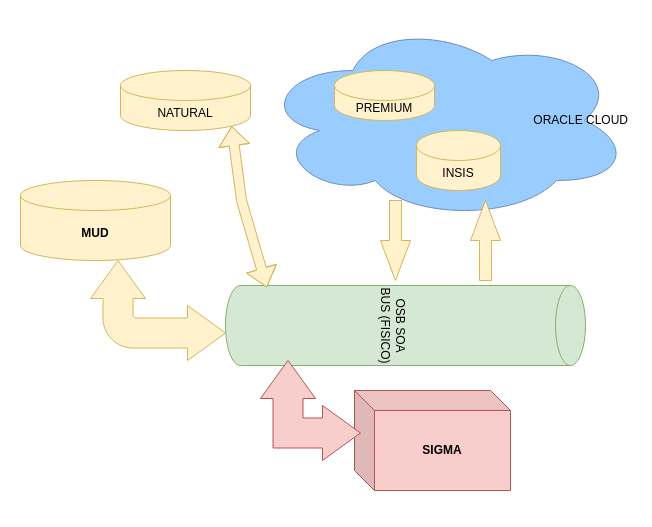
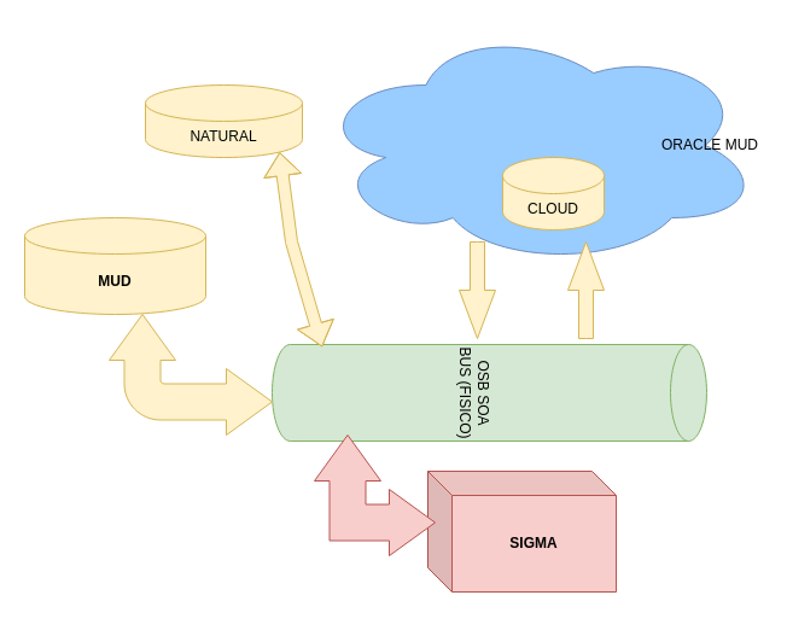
  <mxCell id="0" />
  <mxCell id="1" parent="0" />
  <mxCell id="2" value="NATURAL" style="shape=cylinder3;whiteSpace=wrap;html=1;boundedLbl=1;backgroundOutline=1;size=15;fillColor=#fff2cc;strokeColor=#d6b656;" parent="1" vertex="1"><mxGeometry x="120" y="70" width="130" height="60" as="geometry" /></mxCell>
- <mxCell id="3" value="ORACLE CLOUD" style="ellipse;shape=cloud;whiteSpace=wrap;html=1;align=right;strokeColor=#6c8ebf;fillColor=#99CCFF;" parent="1" vertex="1"><mxGeometry x="260" y="20" width="370" height="200" as="geometry" /></mxCell>
- <mxCell id="4" value="PREMIUM" style="shape=cylinder3;whiteSpace=wrap;html=1;boundedLbl=1;backgroundOutline=1;size=15;fillColor=#fff2cc;strokeColor=#d6b656;" parent="1" vertex="1"><mxGeometry x="334" y="70" width="100" height="50" as="geometry" /></mxCell>
- <mxCell id="5" value="INSIS" style="shape=cylinder3;whiteSpace=wrap;html=1;boundedLbl=1;backgroundOutline=1;size=15;fillColor=#fff2cc;strokeColor=#d6b656;" parent="1" vertex="1"><mxGeometry x="416" y="130" width="84" height="60" as="geometry" /></mxCell>
+ <mxCell id="3" value="ORACLE MUD" style="ellipse;shape=cloud;whiteSpace=wrap;html=1;align=right;strokeColor=#6c8ebf;fillColor=#99CCFF;" parent="1" vertex="1"><mxGeometry x="260" y="20" width="370" height="200" as="geometry" /></mxCell>
+ <mxCell id="5" value="CLOUD" style="shape=cylinder3;whiteSpace=wrap;html=1;boundedLbl=1;backgroundOutline=1;size=15;fillColor=#fff2cc;strokeColor=#d6b656;" parent="1" vertex="1"><mxGeometry x="416" y="130" width="84" height="60" as="geometry" /></mxCell>
  <mxCell id="6" value="OSB SOA BUS (FISICO)" style="shape=cylinder3;whiteSpace=wrap;html=1;boundedLbl=1;backgroundOutline=1;size=15;rotation=90;fillColor=#d5e8d4;strokeColor=#82b366;" parent="1" vertex="1"><mxGeometry x="365" y="145" width="80" height="360" as="geometry" /></mxCell>
  <mxCell id="7" value="&lt;b&gt;SIGMA&lt;/b&gt;" style="shape=cube;whiteSpace=wrap;html=1;boundedLbl=1;backgroundOutline=1;darkOpacity=0.05;darkOpacity2=0.1;fillColor=#f8cecc;strokeColor=#b85450;" parent="1" vertex="1"><mxGeometry x="354" y="390" width="156" height="100" as="geometry" /></mxCell>
  <mxCell id="8" value="" style="html=1;shadow=0;dashed=0;align=center;verticalAlign=middle;shape=mxgraph.arrows2.arrow;dy=0.6;dx=40;direction=south;notch=0;fillColor=#fff2cc;strokeColor=#d6b656;" parent="1" vertex="1"><mxGeometry x="380" y="200" width="30" height="80" as="geometry" /></mxCell>
  <mxCell id="9" value="" style="html=1;shadow=0;dashed=0;align=center;verticalAlign=middle;shape=mxgraph.arrows2.arrow;dy=0.6;dx=40;direction=north;notch=0;fillColor=#fff2cc;strokeColor=#d6b656;" parent="1" vertex="1"><mxGeometry x="470" y="200" width="30" height="80" as="geometry" /></mxCell>
  <mxCell id="10" value="" style="html=1;shadow=0;dashed=0;align=center;verticalAlign=middle;shape=mxgraph.arrows2.bendDoubleArrow;dy=15;dx=38;arrowHead=55;rounded=0;rotation=-90;fillColor=#f8cecc;strokeColor=#b85450;" parent="1" vertex="1"><mxGeometry x="260" y="360" width="100" height="100" as="geometry" /></mxCell>
  <mxCell id="11" value="&lt;b&gt;MUD&lt;/b&gt;" style="shape=cylinder3;whiteSpace=wrap;html=1;boundedLbl=1;backgroundOutline=1;size=15;fillColor=#fff2cc;strokeColor=#d6b656;" parent="1" vertex="1"><mxGeometry x="20" y="180" width="150" height="80" as="geometry" /></mxCell>
  <mxCell id="12" value="" style="html=1;shadow=0;dashed=0;align=center;verticalAlign=middle;shape=mxgraph.arrows2.bendDoubleArrow;dy=15;dx=38;arrowHead=55;rounded=1;rotation=-90;fillColor=#fff2cc;strokeColor=#d6b656;" parent="1" vertex="1"><mxGeometry x="107.5" y="242.5" width="100" height="135" as="geometry" /></mxCell>
  <mxCell id="13" value="" style="shape=flexArrow;endArrow=classic;startArrow=classic;html=1;fillColor=#fff2cc;strokeColor=#d6b656;entryX=0.855;entryY=1;entryDx=0;entryDy=-4.35;entryPerimeter=0;exitX=0.024;exitY=0.885;exitDx=0;exitDy=0;exitPerimeter=0;" parent="1" source="6" target="2" edge="1"><mxGeometry width="50" height="50" relative="1" as="geometry"><mxPoint x="230" y="290" as="sourcePoint" /><mxPoint x="400" y="270" as="targetPoint" /><Array as="points"><mxPoint x="241" y="200" /></Array></mxGeometry></mxCell>
